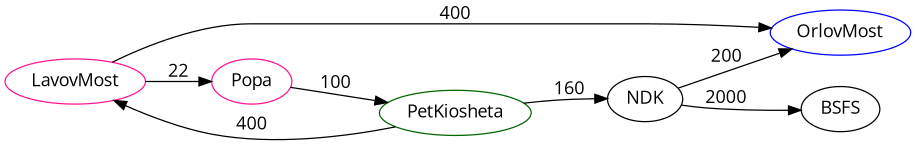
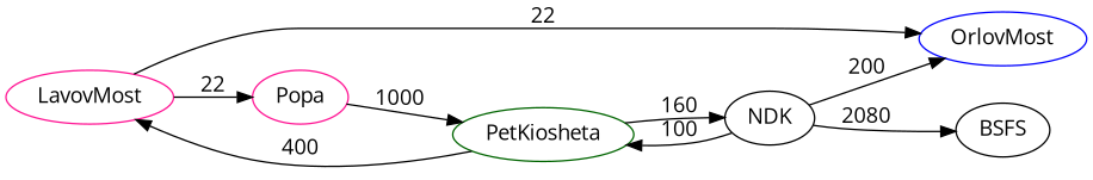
  digraph {
    fontname="Open Sans"
    rankdir=LR
    node [color=deeppink fontname="Open Sans"]
    edge [fontname="Open Sans"]
    LavovMost
    OrlovMost [color=blue]
    Popa
    NDK [color=black]
    BSFS [color=black]
    PetKiosheta [color=darkgreen]
-   LavovMost -> OrlovMost [label=400]
+   LavovMost -> OrlovMost [label=22]
    LavovMost -> Popa [label=22]
-   Popa -> PetKiosheta [label=100]
+   Popa -> PetKiosheta [label=1000]
    NDK -> OrlovMost [label=200]
-   NDK -> BSFS [label=2000]
+   NDK -> BSFS [label=2080]
+   NDK -> PetKiosheta [label=100]
    PetKiosheta -> LavovMost [label=400]
    PetKiosheta -> NDK [label=160]
  }
